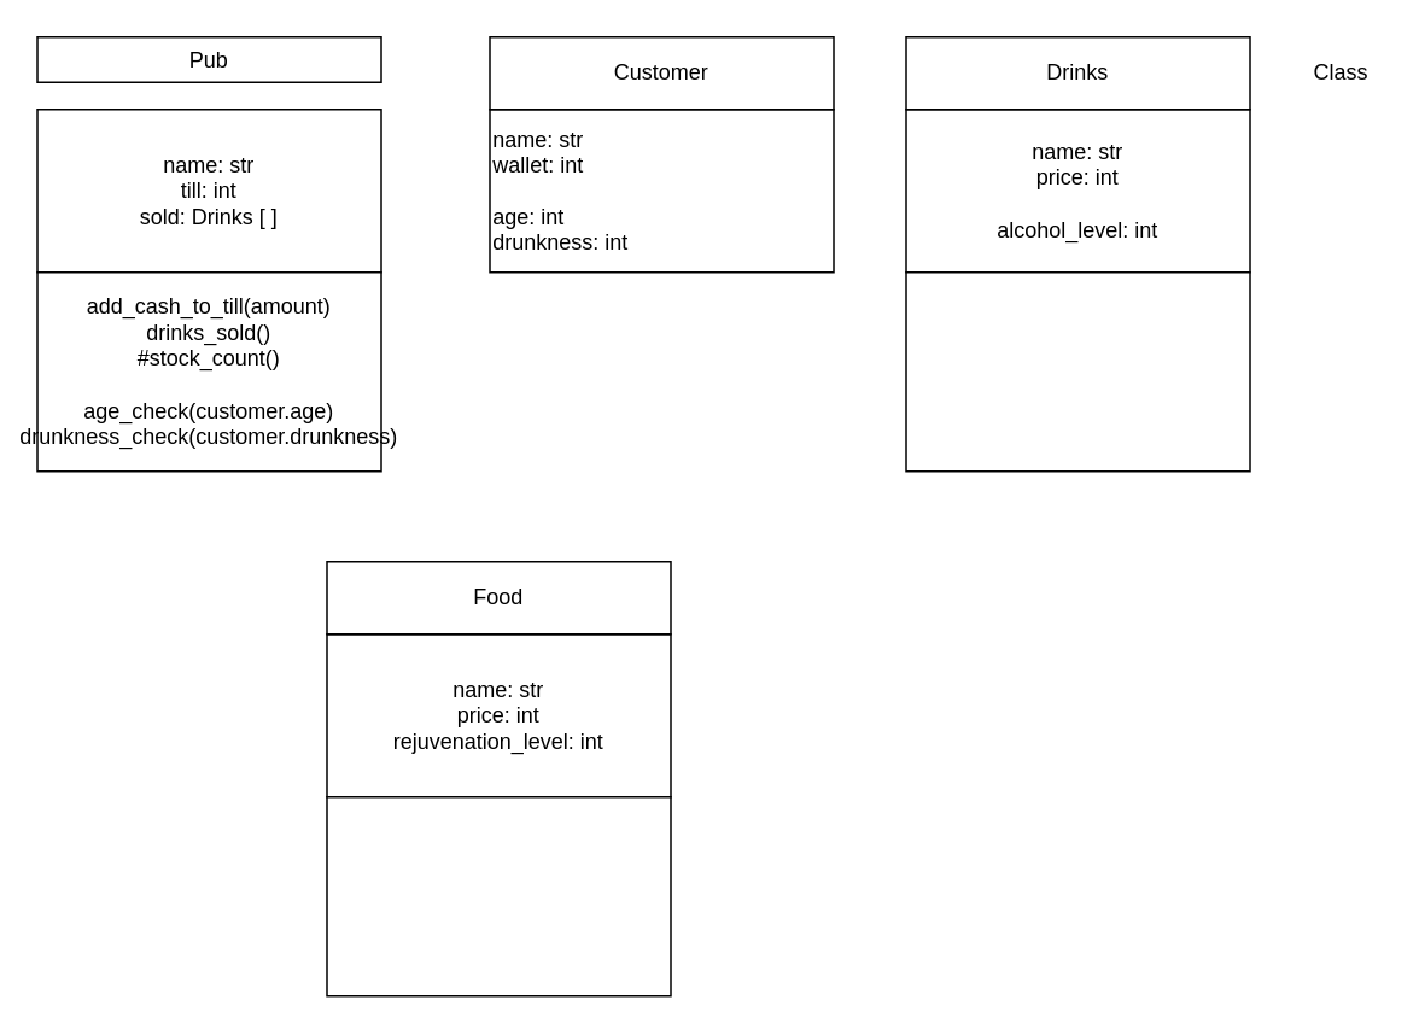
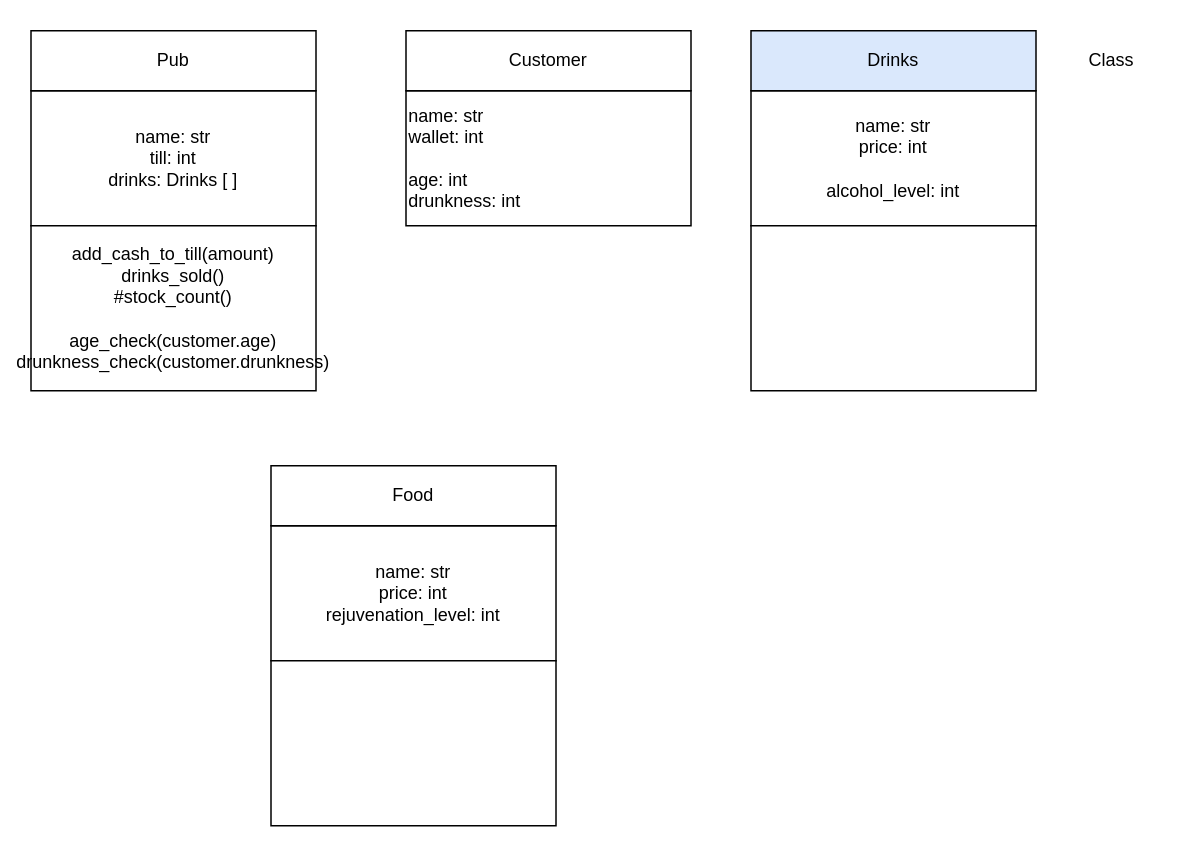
  <mxCell id="0" />
  <mxCell id="1" parent="0" />
  <mxCell id="2" value="name: str&lt;br&gt;wallet: int&lt;br&gt;&lt;br&gt;age: int&lt;br&gt;drunkness: int" style="rounded=0;whiteSpace=wrap;html=1;align=left;" parent="1" vertex="1"><mxGeometry x="270" y="60" width="190" height="90" as="geometry" /></mxCell>
  <mxCell id="3" value="Customer" style="rounded=0;whiteSpace=wrap;html=1;" parent="1" vertex="1"><mxGeometry x="270" y="20" width="190" height="40" as="geometry" /></mxCell>
- <mxCell id="4" value="name: str&lt;br&gt;till: int&lt;br&gt;sold: Drinks [ ]" style="rounded=0;whiteSpace=wrap;html=1;" parent="1" vertex="1"><mxGeometry x="20" y="60" width="190" height="90" as="geometry" /></mxCell>
- <mxCell id="5" value="Pub" style="rounded=0;whiteSpace=wrap;html=1;" parent="1" vertex="1"><mxGeometry x="20" y="20" width="190" height="25" as="geometry" /></mxCell>
+ <mxCell id="4" value="name: str&lt;br&gt;till: int&lt;br&gt;drinks: Drinks [ ]" style="rounded=0;whiteSpace=wrap;html=1;" parent="1" vertex="1"><mxGeometry x="20" y="60" width="190" height="90" as="geometry" /></mxCell>
+ <mxCell id="5" value="Pub" style="rounded=0;whiteSpace=wrap;html=1;" parent="1" vertex="1"><mxGeometry x="20" y="20" width="190" height="40" as="geometry" /></mxCell>
  <mxCell id="6" value="add_cash_to_till(amount)&lt;br&gt;drinks_sold()&lt;br&gt;#stock_count()&lt;br&gt;&lt;br&gt;age_check(customer.age)&lt;br&gt;drunkness_check(customer.drunkness)" style="rounded=0;whiteSpace=wrap;html=1;" parent="1" vertex="1"><mxGeometry x="20" y="150" width="190" height="110" as="geometry" /></mxCell>
  <mxCell id="7" value="name: str&lt;br&gt;price: int&lt;br&gt;&lt;br&gt;alcohol_level: int" style="rounded=0;whiteSpace=wrap;html=1;" parent="1" vertex="1"><mxGeometry x="500" y="60" width="190" height="90" as="geometry" /></mxCell>
- <mxCell id="8" value="Drinks" style="rounded=0;whiteSpace=wrap;html=1;" parent="1" vertex="1"><mxGeometry x="500" y="20" width="190" height="40" as="geometry" /></mxCell>
+ <mxCell id="8" value="Drinks" style="rounded=0;whiteSpace=wrap;html=1;fillColor=#dae8fc;" parent="1" vertex="1"><mxGeometry x="500" y="20" width="190" height="40" as="geometry" /></mxCell>
  <mxCell id="9" value="" style="rounded=0;whiteSpace=wrap;html=1;" parent="1" vertex="1"><mxGeometry x="500" y="150" width="190" height="110" as="geometry" /></mxCell>
  <mxCell id="10" value="Class" style="text;html=1;align=center;verticalAlign=middle;resizable=0;points=[];autosize=1;" parent="1" vertex="1"><mxGeometry x="715" y="30" width="50" height="20" as="geometry" /></mxCell>
  <mxCell id="11" value="name: str&lt;br&gt;price: int&lt;br&gt;rejuvenation_level: int" style="rounded=0;whiteSpace=wrap;html=1;" vertex="1" parent="1"><mxGeometry x="180" y="350" width="190" height="90" as="geometry" /></mxCell>
  <mxCell id="12" value="Food" style="rounded=0;whiteSpace=wrap;html=1;" vertex="1" parent="1"><mxGeometry x="180" y="310" width="190" height="40" as="geometry" /></mxCell>
  <mxCell id="13" value="" style="rounded=0;whiteSpace=wrap;html=1;" vertex="1" parent="1"><mxGeometry x="180" y="440" width="190" height="110" as="geometry" /></mxCell>
